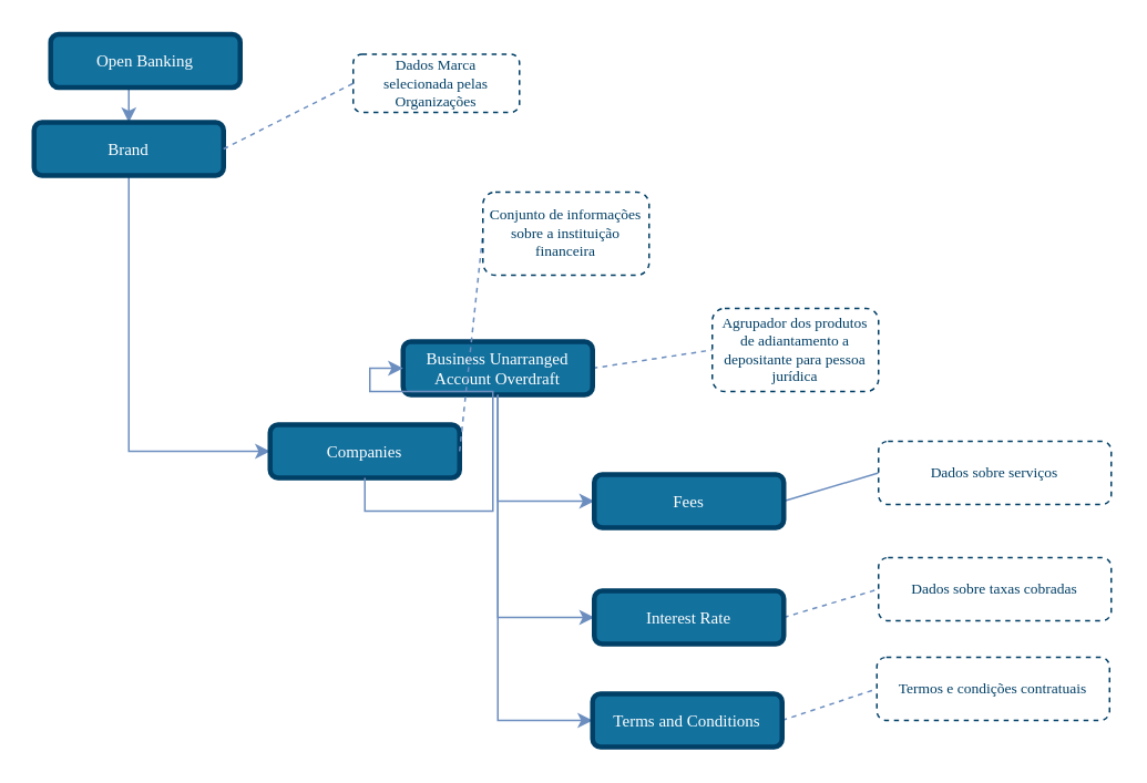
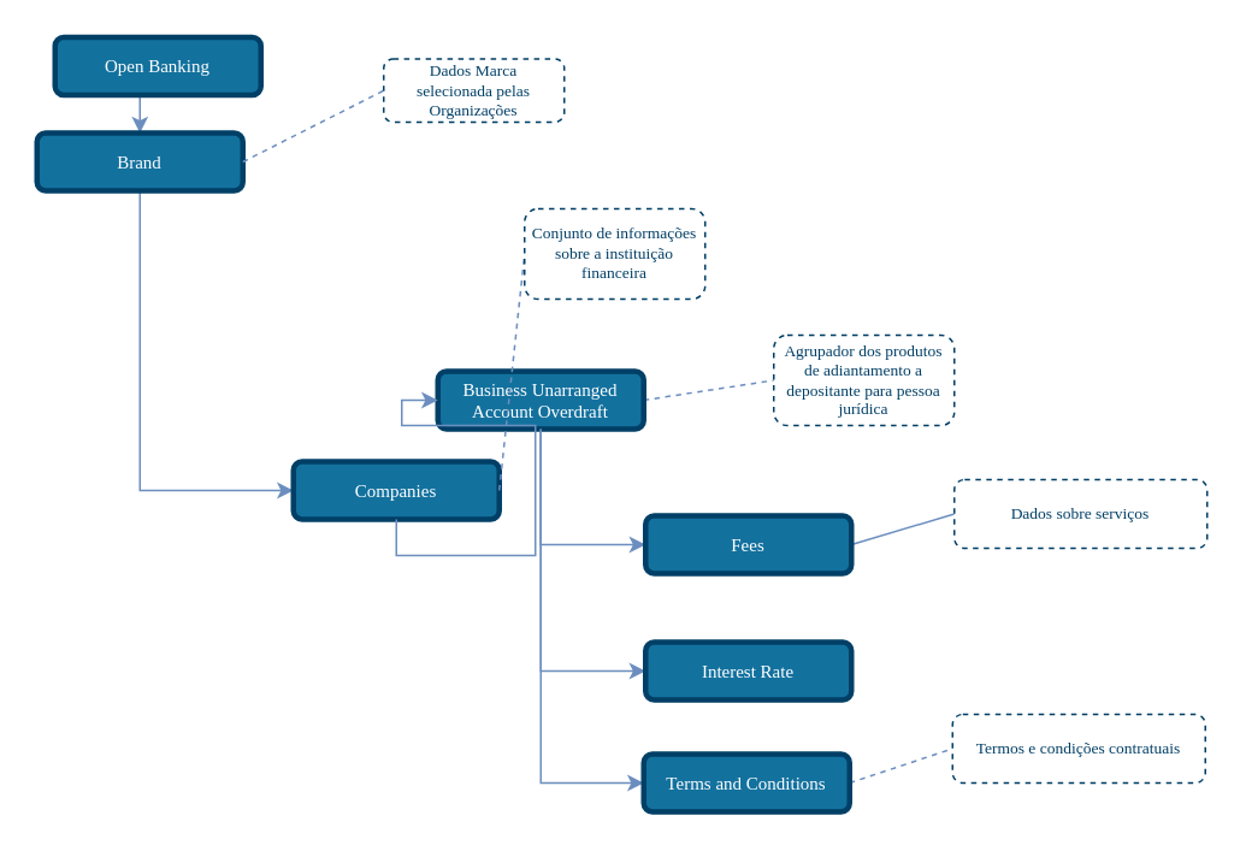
  <mxCell id="0" />
  <mxCell id="1" parent="0" />
  <mxCell id="2" style="edgeStyle=orthogonalEdgeStyle;rounded=0;orthogonalLoop=1;jettySize=auto;html=1;exitX=0.5;exitY=1;exitDx=0;exitDy=0;entryX=0.5;entryY=0;entryDx=0;entryDy=0;endSize=6;fillColor=#dae8fc;strokeColor=#6c8ebf;comic=0;shadow=0;backgroundOutline=0;snapToPoint=0;fixDash=0;endArrow=classic;endFill=1;" parent="1" source="3" target="9" edge="1"><mxGeometry relative="1" as="geometry" /></mxCell>
  <mxCell id="3" value="Open Banking" style="rounded=1;whiteSpace=wrap;html=1;comic=0;shadow=0;backgroundOutline=0;snapToPoint=0;fixDash=0;strokeWidth=3;fontFamily=Verdana;fontStyle=0;labelBackgroundColor=none;labelBorderColor=none;fontSize=10;fillColor=#13719E;strokeColor=#003F66;fontColor=#ffffff;" parent="1" vertex="1"><mxGeometry x="30" y="20" width="114" height="32" as="geometry" /></mxCell>
  <mxCell id="4" style="edgeStyle=orthogonalEdgeStyle;rounded=0;orthogonalLoop=1;jettySize=auto;html=1;exitX=0.5;exitY=1;exitDx=0;exitDy=0;entryX=0;entryY=0.5;entryDx=0;entryDy=0;strokeColor=#6C8EBF;endArrow=classic;endFill=1;" parent="1" source="6" target="21" edge="1"><mxGeometry relative="1" as="geometry"><mxPoint x="346" y="308" as="targetPoint" /></mxGeometry></mxCell>
  <mxCell id="5" style="edgeStyle=none;rounded=1;orthogonalLoop=1;jettySize=auto;html=1;exitX=1;exitY=0.5;exitDx=0;exitDy=0;entryX=0;entryY=0.5;entryDx=0;entryDy=0;dashed=1;endArrow=none;endFill=0;endSize=6;strokeColor=#6C8EBF;" parent="1" source="6" target="7" edge="1"><mxGeometry relative="1" as="geometry"><mxPoint x="392" y="175" as="targetPoint" /></mxGeometry></mxCell>
  <mxCell id="6" value="Business Unarranged Account Overdraft" style="rounded=1;whiteSpace=wrap;html=1;comic=0;shadow=0;backgroundOutline=0;snapToPoint=0;fixDash=0;strokeWidth=3;fontFamily=Verdana;fontStyle=0;labelBackgroundColor=none;labelBorderColor=none;fontSize=10;fillColor=#13719E;strokeColor=#003F66;fontColor=#ffffff;" parent="1" vertex="1"><mxGeometry x="242" y="205" width="114" height="32" as="geometry" /></mxCell>
  <mxCell id="7" value="&lt;font style=&quot;font-size: 9px&quot;&gt;Agrupador dos produtos de adiantamento a depositante para pessoa jurídica&lt;/font&gt;" style="rounded=1;whiteSpace=wrap;html=1;shadow=0;comic=0;strokeColor=#003F66;strokeWidth=1;fillColor=#ffffff;fontFamily=Verdana;fontSize=9;fontColor=#003F66;dashed=1;spacingLeft=5;spacing=0;spacingRight=5;spacingBottom=5;spacingTop=5;align=center;verticalAlign=middle;gradientColor=#ffffff;" parent="1" vertex="1"><mxGeometry x="428" y="185" width="100" height="50" as="geometry" /></mxCell>
  <mxCell id="8" style="edgeStyle=orthogonalEdgeStyle;rounded=0;orthogonalLoop=1;jettySize=auto;html=1;entryX=0;entryY=0.5;entryDx=0;entryDy=0;shadow=0;strokeColor=#6c8ebf;fillColor=#dae8fc;endFill=1;endSize=6;comic=0;exitX=0.5;exitY=1;exitDx=0;exitDy=0;" parent="1" source="9" target="14" edge="1"><mxGeometry relative="1" as="geometry" /></mxCell>
  <mxCell id="9" value="Brand" style="rounded=1;whiteSpace=wrap;html=1;comic=0;shadow=0;backgroundOutline=0;snapToPoint=0;fixDash=0;strokeWidth=3;fontFamily=Verdana;fontStyle=0;labelBackgroundColor=none;labelBorderColor=none;fontSize=10;fillColor=#13719E;strokeColor=#003F66;fontColor=#ffffff;" parent="1" vertex="1"><mxGeometry x="20" y="73" width="114" height="32" as="geometry" /></mxCell>
  <mxCell id="10" value="Dados Marca selecionada pelas Organizações" style="rounded=1;whiteSpace=wrap;html=1;shadow=0;comic=0;strokeColor=#003F66;strokeWidth=1;fillColor=#ffffff;fontFamily=Verdana;fontSize=9;fontColor=#003F66;dashed=1;spacingLeft=5;spacing=0;spacingRight=5;spacingBottom=5;spacingTop=5;align=center;verticalAlign=middle;gradientColor=#ffffff;" parent="1" vertex="1"><mxGeometry x="212" y="32" width="100" height="35" as="geometry" /></mxCell>
  <mxCell id="11" style="edgeStyle=none;rounded=1;orthogonalLoop=1;jettySize=auto;html=1;exitX=1;exitY=0.5;exitDx=0;exitDy=0;entryX=0;entryY=0.5;entryDx=0;entryDy=0;dashed=1;endArrow=none;endFill=0;endSize=6;strokeColor=#6C8EBF;" parent="1" source="9" target="10" edge="1"><mxGeometry relative="1" as="geometry"><mxPoint x="260" y="160" as="targetPoint" /><mxPoint x="154" y="181" as="sourcePoint" /></mxGeometry></mxCell>
  <mxCell id="12" style="edgeStyle=orthogonalEdgeStyle;rounded=0;orthogonalLoop=1;jettySize=auto;html=1;entryX=0;entryY=0.5;entryDx=0;entryDy=0;strokeColor=#6C8EBF;endArrow=classic;endFill=1;exitX=0.5;exitY=1;exitDx=0;exitDy=0;" parent="1" source="6" target="22" edge="1"><mxGeometry relative="1" as="geometry"><mxPoint x="298" y="245" as="sourcePoint" /><mxPoint x="346" y="380" as="targetPoint" /></mxGeometry></mxCell>
  <mxCell id="13" style="edgeStyle=orthogonalEdgeStyle;rounded=0;orthogonalLoop=1;jettySize=auto;html=1;exitX=0.5;exitY=1;exitDx=0;exitDy=0;entryX=0;entryY=0.5;entryDx=0;entryDy=0;strokeColor=#6C8EBF;endArrow=classic;endFill=1;" parent="1" source="6" target="24" edge="1"><mxGeometry relative="1" as="geometry"><mxPoint x="349" y="287" as="sourcePoint" /><mxPoint x="346" y="509" as="targetPoint" /></mxGeometry></mxCell>
  <mxCell id="14" value="Companies" style="rounded=1;whiteSpace=wrap;html=1;comic=0;shadow=0;backgroundOutline=0;snapToPoint=0;fixDash=0;strokeWidth=3;fontFamily=Verdana;fontStyle=0;labelBackgroundColor=none;labelBorderColor=none;fontSize=10;fillColor=#13719E;strokeColor=#003F66;fontColor=#ffffff;" parent="1" vertex="1"><mxGeometry x="162" y="255" width="114" height="32" as="geometry" /></mxCell>
  <mxCell id="15" style="edgeStyle=orthogonalEdgeStyle;rounded=0;orthogonalLoop=1;jettySize=auto;html=1;entryX=0;entryY=0.5;entryDx=0;entryDy=0;shadow=0;strokeColor=#6c8ebf;fillColor=#dae8fc;endFill=1;endSize=6;comic=0;exitX=0.5;exitY=1;exitDx=0;exitDy=0;" parent="1" source="14" target="6" edge="1"><mxGeometry relative="1" as="geometry"><mxPoint x="161.5" y="254" as="sourcePoint" /><mxPoint x="196.5" y="310" as="targetPoint" /></mxGeometry></mxCell>
  <mxCell id="16" style="edgeStyle=none;rounded=1;orthogonalLoop=1;jettySize=auto;html=1;exitX=1;exitY=0.5;exitDx=0;exitDy=0;entryX=0;entryY=0.5;entryDx=0;entryDy=0;dashed=1;endArrow=none;endFill=0;endSize=6;strokeColor=#6C8EBF;" parent="1" source="14" target="17" edge="1"><mxGeometry relative="1" as="geometry"><mxPoint x="242" y="157" as="sourcePoint" /></mxGeometry></mxCell>
  <mxCell id="17" value="&lt;font style=&quot;font-size: 9px&quot;&gt;Conjunto de informações sobre a instituição financeira&lt;/font&gt;" style="rounded=1;whiteSpace=wrap;html=1;shadow=0;comic=0;strokeColor=#003F66;strokeWidth=1;fillColor=#ffffff;gradientColor=#ffffff;fontFamily=Verdana;fontSize=9;fontColor=#003F66;dashed=1;spacingLeft=5;spacing=0;spacingRight=5;spacingBottom=5;spacingTop=5;align=center;verticalAlign=middle;" parent="1" vertex="1"><mxGeometry x="290" y="115" width="100" height="50" as="geometry" /></mxCell>
  <mxCell id="18" style="edgeStyle=none;rounded=1;orthogonalLoop=1;jettySize=auto;html=1;entryX=0;entryY=0.5;entryDx=0;entryDy=0;dashed=0;endArrow=none;endFill=0;endSize=6;strokeColor=#6C8EBF;exitX=1;exitY=0.5;exitDx=0;exitDy=0;" parent="1" source="21" target="23" edge="1"><mxGeometry relative="1" as="geometry"><mxPoint x="489" y="315" as="sourcePoint" /><mxPoint x="549" y="204" as="targetPoint" /></mxGeometry></mxCell>
- <mxCell id="19" style="edgeStyle=none;rounded=1;orthogonalLoop=1;jettySize=auto;html=1;entryX=0;entryY=0.5;entryDx=0;entryDy=0;dashed=1;endArrow=none;endFill=0;endSize=6;strokeColor=#6C8EBF;exitX=1;exitY=0.5;exitDx=0;exitDy=0;" parent="1" source="22" target="25" edge="1"><mxGeometry relative="1" as="geometry"><mxPoint x="519" y="395" as="sourcePoint" /><mxPoint x="549" y="274" as="targetPoint" /></mxGeometry></mxCell>
  <mxCell id="20" style="edgeStyle=none;rounded=1;orthogonalLoop=1;jettySize=auto;html=1;exitX=1;exitY=0.5;exitDx=0;exitDy=0;entryX=0;entryY=0.5;entryDx=0;entryDy=0;dashed=1;endArrow=none;endFill=0;endSize=6;strokeColor=#6C8EBF;" parent="1" source="24" target="26" edge="1"><mxGeometry relative="1" as="geometry"><mxPoint x="472" y="441" as="sourcePoint" /><mxPoint x="548" y="334" as="targetPoint" /></mxGeometry></mxCell>
  <mxCell id="21" value="Fees" style="rounded=1;whiteSpace=wrap;html=1;comic=0;shadow=0;backgroundOutline=0;snapToPoint=0;fixDash=0;strokeWidth=3;fontFamily=Verdana;fontStyle=0;labelBackgroundColor=none;labelBorderColor=none;fontSize=10;fillColor=#13719E;strokeColor=#003F66;fontColor=#ffffff;" parent="1" vertex="1"><mxGeometry x="357" y="285" width="114" height="32" as="geometry" /></mxCell>
  <mxCell id="22" value="Interest Rate" style="rounded=1;whiteSpace=wrap;html=1;comic=0;shadow=0;backgroundOutline=0;snapToPoint=0;fixDash=0;strokeWidth=3;fontFamily=Verdana;fontStyle=0;labelBackgroundColor=none;labelBorderColor=none;fontSize=10;fillColor=#13719E;strokeColor=#003F66;fontColor=#ffffff;" parent="1" vertex="1"><mxGeometry x="357" y="355" width="114" height="32" as="geometry" /></mxCell>
  <mxCell id="23" value="&lt;font style=&quot;font-size: 9px&quot;&gt;Dados sobre serviços&lt;/font&gt;" style="rounded=1;whiteSpace=wrap;html=1;shadow=0;comic=0;strokeColor=#003F66;strokeWidth=1;fillColor=#ffffff;fontFamily=Verdana;fontSize=9;fontColor=#003F66;dashed=1;spacingLeft=5;spacing=0;spacingRight=5;spacingBottom=5;spacingTop=5;align=center;verticalAlign=middle;gradientColor=#ffffff;" parent="1" vertex="1"><mxGeometry x="528" y="265" width="140" height="38" as="geometry" /></mxCell>
  <mxCell id="24" value="Terms and Conditions" style="rounded=1;whiteSpace=wrap;html=1;comic=0;shadow=0;backgroundOutline=0;snapToPoint=0;fixDash=0;strokeWidth=3;fontFamily=Verdana;fontStyle=0;labelBackgroundColor=none;labelBorderColor=none;fontSize=10;fillColor=#13719E;strokeColor=#003F66;fontColor=#ffffff;" parent="1" vertex="1"><mxGeometry x="356" y="417" width="114" height="32" as="geometry" /></mxCell>
- <mxCell id="25" value="&lt;font style=&quot;font-size: 9px&quot;&gt;Dados sobre taxas cobradas&lt;/font&gt;" style="rounded=1;whiteSpace=wrap;html=1;shadow=0;comic=0;strokeColor=#003F66;strokeWidth=1;fillColor=#ffffff;fontFamily=Verdana;fontSize=9;fontColor=#003F66;dashed=1;spacingLeft=5;spacing=0;spacingRight=5;spacingBottom=5;spacingTop=5;align=center;verticalAlign=middle;gradientColor=#ffffff;" parent="1" vertex="1"><mxGeometry x="528" y="335" width="140" height="38" as="geometry" /></mxCell>
  <mxCell id="26" value="&lt;font style=&quot;font-size: 9px&quot;&gt;Termos e condições contratuais&lt;/font&gt;" style="rounded=1;whiteSpace=wrap;html=1;shadow=0;comic=0;strokeColor=#003F66;strokeWidth=1;fillColor=#ffffff;fontFamily=Verdana;fontSize=9;fontColor=#003F66;dashed=1;spacingLeft=5;spacing=0;spacingRight=5;spacingBottom=5;spacingTop=5;align=center;verticalAlign=middle;gradientColor=#ffffff;" parent="1" vertex="1"><mxGeometry x="527" y="395" width="140" height="38" as="geometry" /></mxCell>
